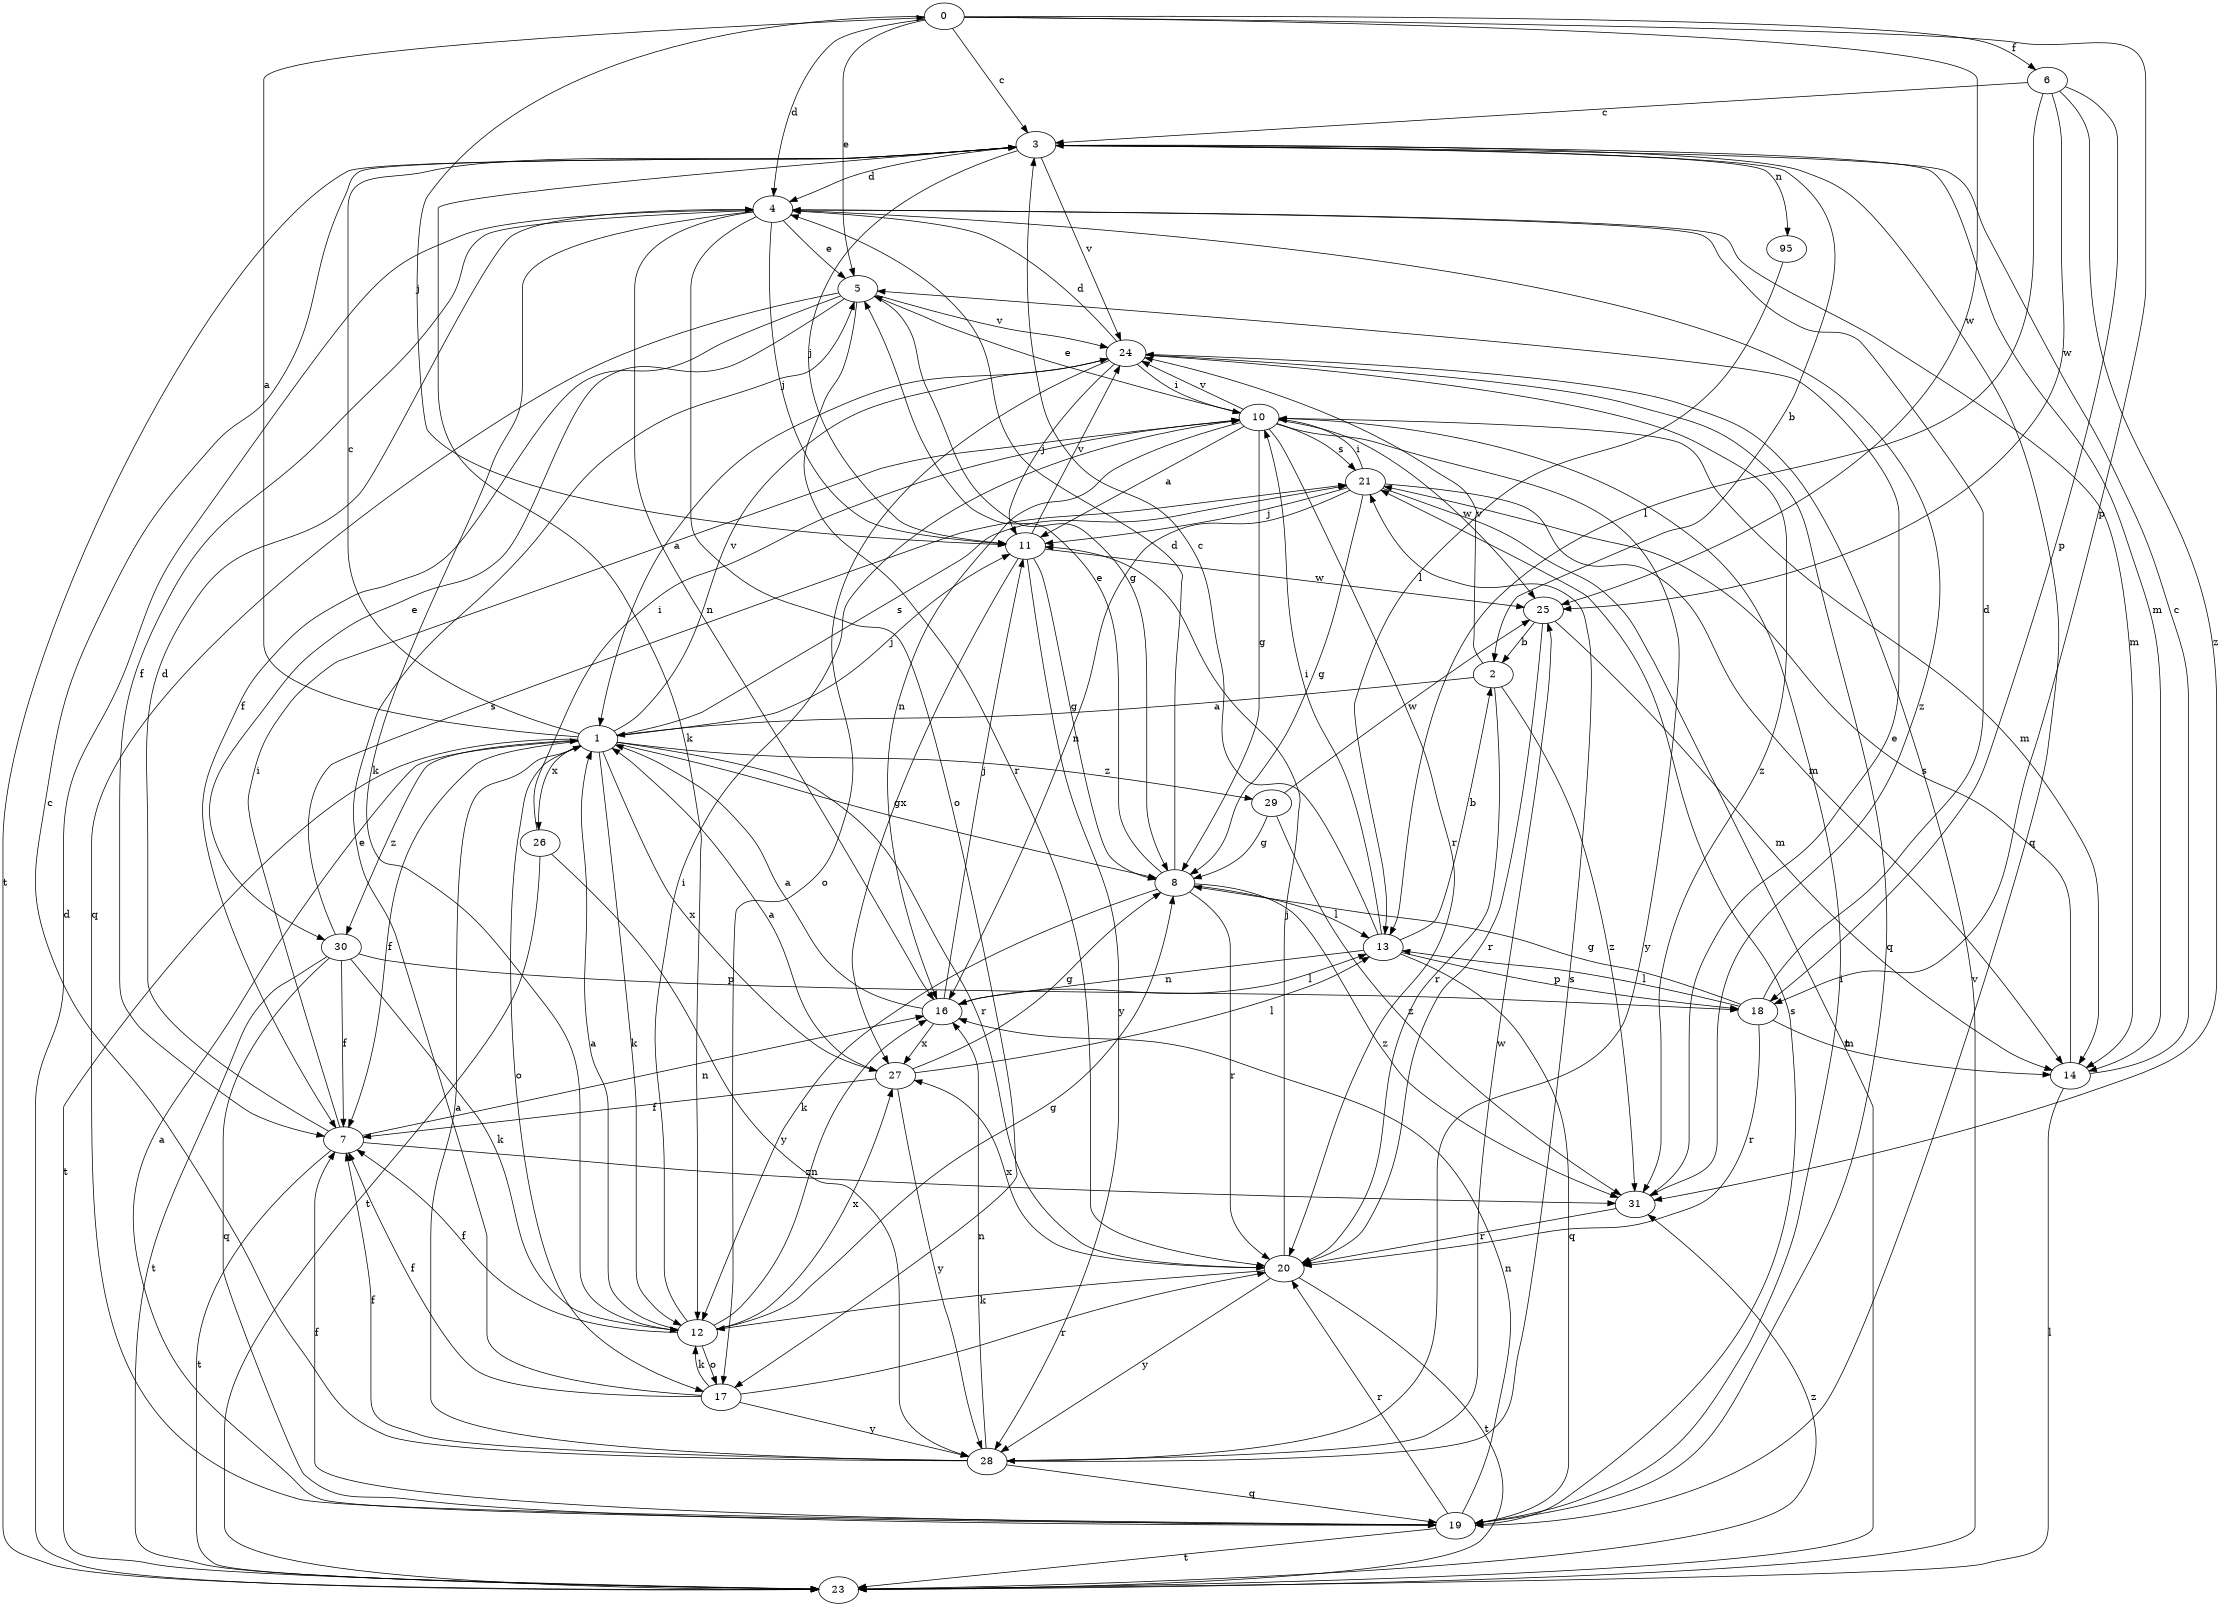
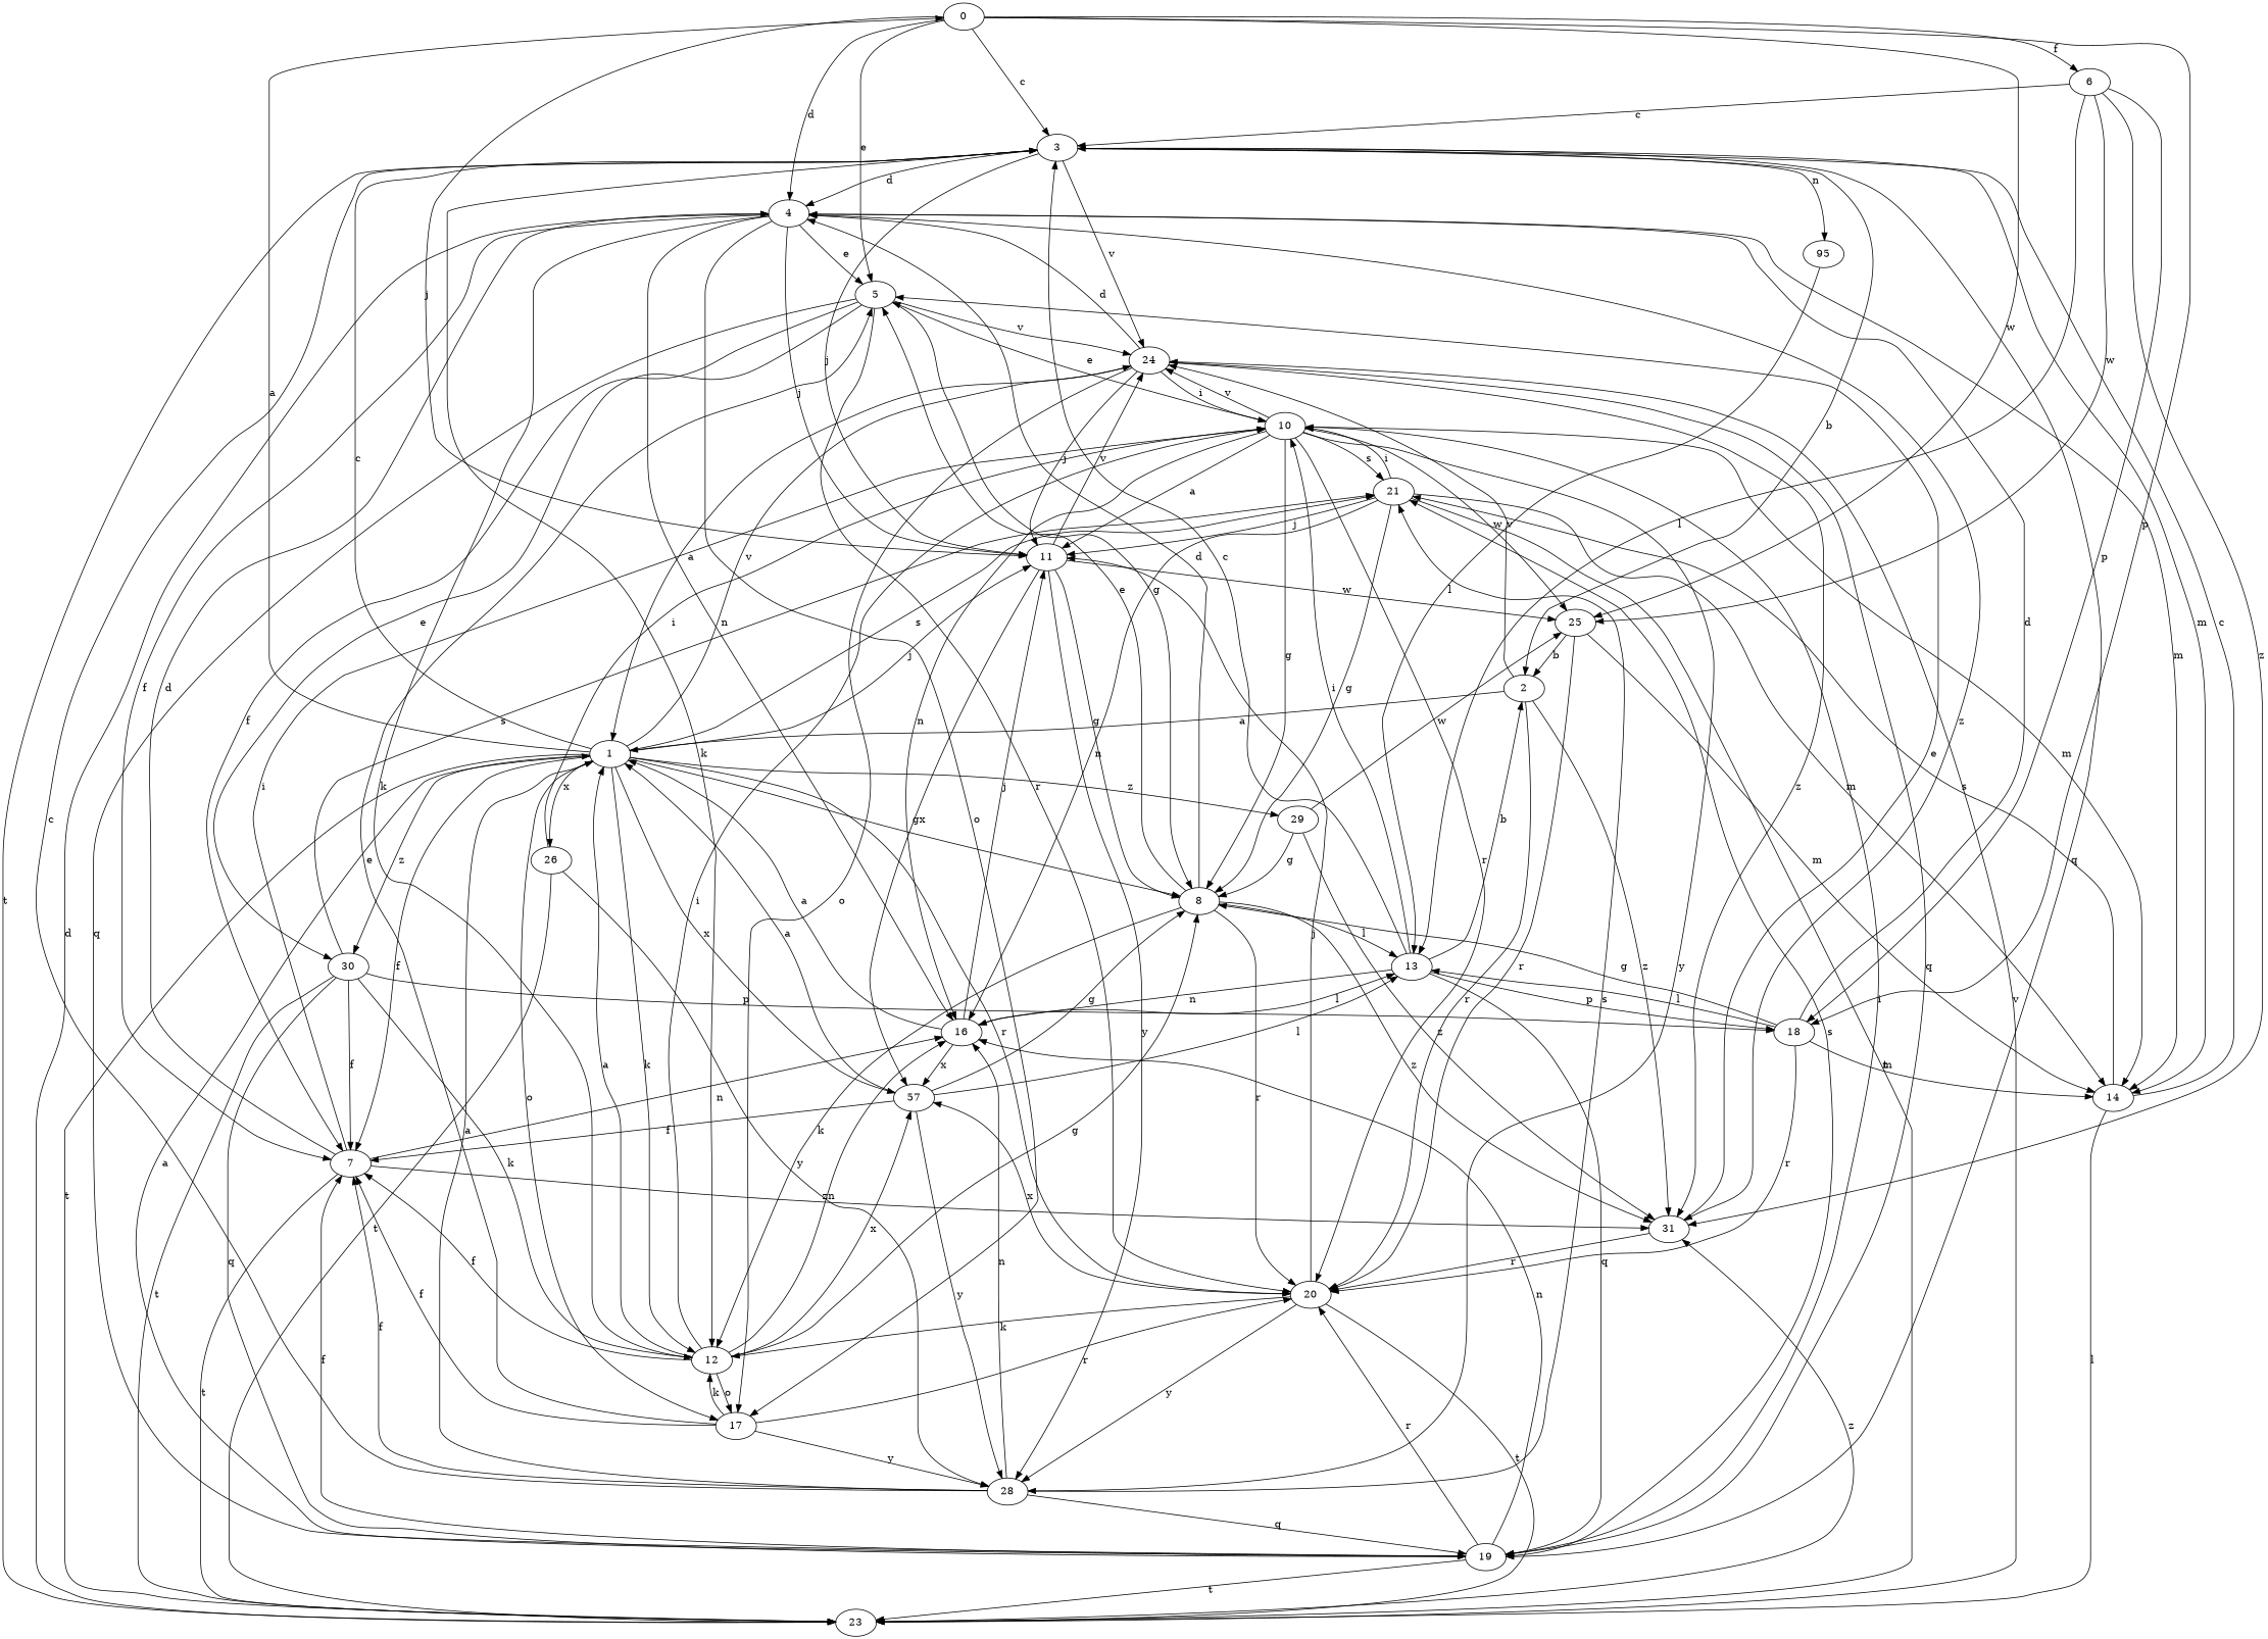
  strict digraph {
    0
    3
    4
    5
    6
    11
    18
    25
    12
    23
    24
    2
    14
    n14 [label=95]
    19
    7
    17
    31
    16
    8
    20
    30
    13
-   27
+   27 [label=57]
    28
    1
    21
    26
    29
    10
    0 -> 3 [label=c]
    0 -> 4 [label=d]
    0 -> 5 [label=e]
    0 -> 6 [label=f]
    0 -> 11 [label=j]
    0 -> 18 [label=p]
    0 -> 25 [label=w]
    3 -> 4 [label=d]
    3 -> 11 [label=j]
    3 -> 12 [label=k]
    3 -> 23 [label=t]
    3 -> 24 [label=v]
    3 -> 2 [label=b]
    3 -> 14 [label=m]
    3 -> n14 [label=n]
    3 -> 19 [label=q]
    4 -> 5 [label=e]
    4 -> 11 [label=j]
    4 -> 12 [label=k]
    4 -> 14 [label=m]
    4 -> 7 [label=f]
    4 -> 17 [label=o]
    4 -> 31 [label=z]
    4 -> 16 [label=n]
    5 -> 24 [label=v]
    5 -> 19 [label=q]
    5 -> 7 [label=f]
    5 -> 8 [label=g]
    5 -> 20 [label=r]
    5 -> 30 [label=e]
    6 -> 3 [label=c]
    6 -> 18 [label=p]
    6 -> 25 [label=w]
    6 -> 31 [label=z]
    6 -> 13 [label=l]
    11 -> 25 [label=w]
    11 -> 24 [label=v]
    11 -> 8 [label=g]
    11 -> 27 [label=x]
    11 -> 28 [label=y]
    18 -> 4 [label=d]
    18 -> 14 [label=m]
    18 -> 8 [label=g]
    18 -> 20 [label=r]
    18 -> 13 [label=l]
    25 -> 2 [label=b]
    25 -> 14 [label=m]
    25 -> 20 [label=r]
    12 -> 7 [label=f]
    12 -> 17 [label=o]
    12 -> 16 [label=n]
    12 -> 8 [label=g]
    12 -> 27 [label=x]
    12 -> 1 [label=a]
    12 -> 10 [label=i]
    23 -> 4 [label=d]
    23 -> 24 [label=v]
    23 -> 31 [label=z]
    24 -> 4 [label=d]
    24 -> 11 [label=j]
    24 -> 19 [label=q]
    24 -> 17 [label=o]
    24 -> 31 [label=z]
    24 -> 1 [label=a]
    24 -> 10 [label=i]
    2 -> 24 [label=v]
    2 -> 31 [label=z]
    2 -> 20 [label=r]
    2 -> 1 [label=a]
    14 -> 3 [label=c]
    14 -> 23 [label=l]
    14 -> 21 [label=s]
    n14 -> 13 [label=l]
    19 -> 23 [label=t]
    19 -> 7 [label=f]
    19 -> 16 [label=n]
    19 -> 20 [label=r]
    19 -> 1 [label=a]
    19 -> 21 [label=s]
    19 -> 10 [label=i]
    7 -> 4 [label=d]
    7 -> 23 [label=t]
    7 -> 31 [label=z]
    7 -> 16 [label=n]
    7 -> 10 [label=i]
    17 -> 5 [label=e]
    17 -> 12 [label=k]
    17 -> 7 [label=f]
    17 -> 20 [label=r]
    17 -> 28 [label=y]
    31 -> 5 [label=e]
    31 -> 20 [label=r]
    16 -> 11 [label=j]
    16 -> 13 [label=l]
    16 -> 27 [label=x]
    16 -> 1 [label=a]
    8 -> 4 [label=d]
    8 -> 5 [label=e]
    8 -> 12 [label=k]
    8 -> 31 [label=z]
    8 -> 20 [label=r]
    8 -> 13 [label=l]
    20 -> 11 [label=j]
    20 -> 12 [label=k]
    20 -> 23 [label=t]
    20 -> 27 [label=x]
    20 -> 28 [label=y]
    30 -> 18 [label=p]
    30 -> 12 [label=k]
    30 -> 23 [label=t]
    30 -> 19 [label=q]
    30 -> 7 [label=f]
    30 -> 21 [label=s]
    13 -> 3 [label=c]
    13 -> 18 [label=p]
    13 -> 2 [label=b]
    13 -> 19 [label=q]
    13 -> 16 [label=n]
    13 -> 10 [label=i]
    27 -> 7 [label=f]
    27 -> 8 [label=g]
    27 -> 13 [label=l]
    27 -> 28 [label=y]
    27 -> 1 [label=a]
    28 -> 3 [label=c]
-   28 -> 25 [label=w]
    28 -> 19 [label=q]
    28 -> 7 [label=f]
    28 -> 16 [label=n]
    28 -> 1 [label=a]
    28 -> 21 [label=s]
    1 -> 0 [label=a]
    1 -> 3 [label=c]
    1 -> 11 [label=j]
    1 -> 12 [label=k]
    1 -> 23 [label=t]
    1 -> 24 [label=v]
    1 -> 7 [label=f]
    1 -> 17 [label=o]
    1 -> 8 [label=g]
    1 -> 20 [label=r]
    1 -> 30 [label=z]
    1 -> 27 [label=x]
    1 -> 21 [label=s]
    1 -> 26 [label=x]
    1 -> 29 [label=z]
    21 -> 11 [label=j]
    21 -> 23 [label=t]
    21 -> 14 [label=m]
    21 -> 16 [label=n]
    21 -> 8 [label=g]
    21 -> 10 [label=i]
    26 -> 23 [label=t]
    26 -> 28 [label=y]
    26 -> 10 [label=i]
    29 -> 25 [label=w]
    29 -> 31 [label=z]
    29 -> 8 [label=g]
    10 -> 5 [label=e]
    10 -> 11 [label=a]
    10 -> 25 [label=w]
    10 -> 24 [label=v]
    10 -> 14 [label=m]
    10 -> 16 [label=n]
    10 -> 8 [label=g]
    10 -> 20 [label=r]
    10 -> 28 [label=y]
    10 -> 21 [label=s]
  }
